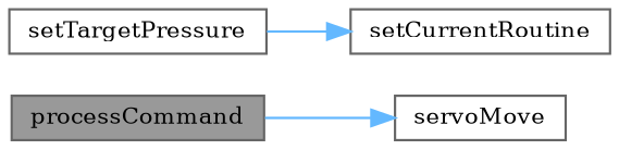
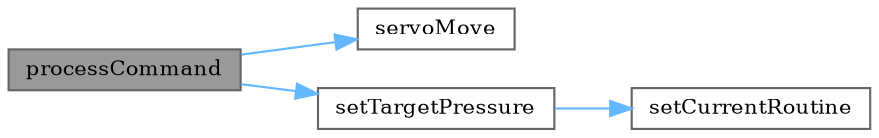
  digraph {
    fontname="DejaVu Serif"
    rankdir=LR
    node [color=grey40 fillcolor=white fontname="DejaVu Serif" fontsize=10 shape=box style=filled]
    edge [color=steelblue1 fontname="DejaVu Serif" fontsize=10 labelfontname=Helvetica labelfontsize=10 style=solid]
    n1 [color=gray40 fillcolor=grey60 fontcolor=black height=0.2 label=processCommand width=0.4]
    n2 [height=0.2 label=servoMove width=0.4]
    n3 [height=0.2 label=setTargetPressure width=0.4]
    n4 [height=0.2 label=setCurrentRoutine width=0.4]
    n1 -> n2
+   n1 -> n3
    n3 -> n4
  }
